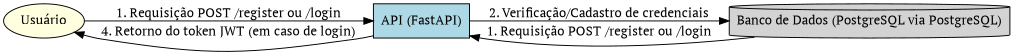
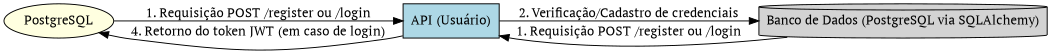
  digraph {
    fontname="PT Serif"
    rankdir=LR
    node [fontname="PT Serif" style=filled]
    edge [fontname="PT Serif"]
-   n1 [fillcolor=lightyellow label="Usuário" shape=ellipse]
-   n2 [fillcolor=lightblue label="API (FastAPI)" shape=box]
-   n3 [fillcolor=lightgray label="Banco de Dados (PostgreSQL via PostgreSQL)" shape=cylinder]
+   n1 [fillcolor=lightyellow label=PostgreSQL shape=ellipse]
+   n2 [fillcolor=lightblue label="API (Usuário)" shape=box]
+   n3 [fillcolor=lightgray label="Banco de Dados (PostgreSQL via SQLAlchemy)" shape=cylinder]
    n1 -> n2 [label="1. Requisição POST /register ou /login"]
    n2 -> n1 [label="4. Retorno do token JWT (em caso de login)"]
    n2 -> n3 [label="2. Verificação/Cadastro de credenciais"]
    n3 -> n2 [label="1. Requisição POST /register ou /login"]
  }
